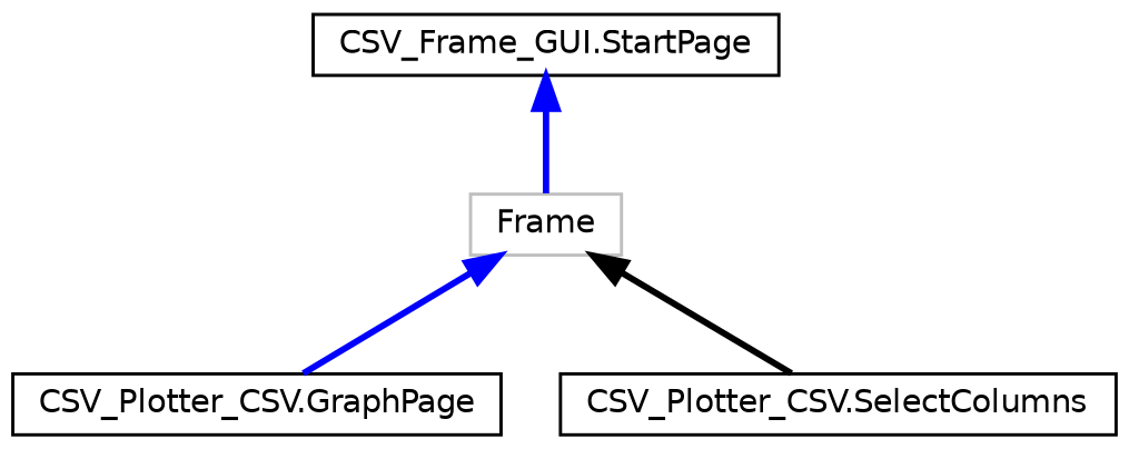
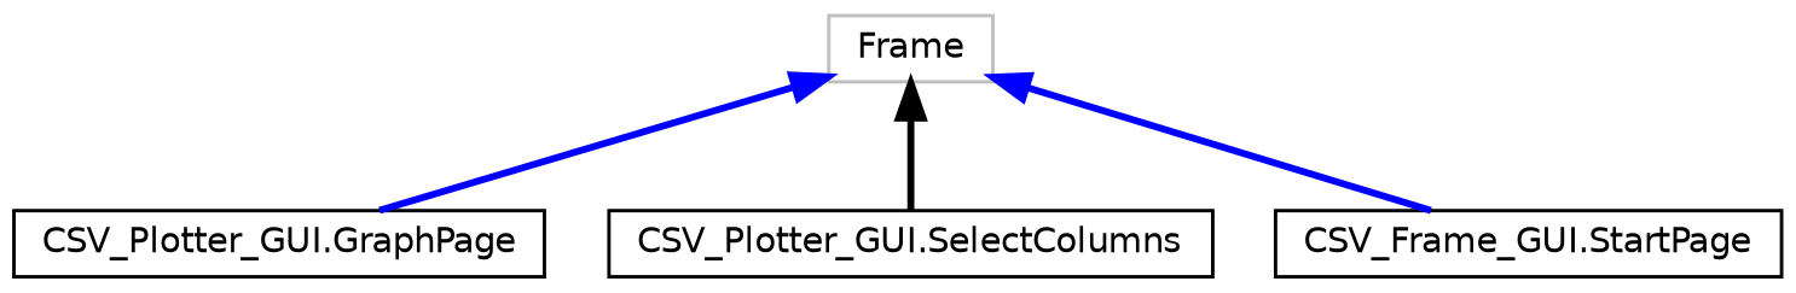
  digraph {
    rankdir=TB
    node [color=black fillcolor=white fontname=Helvetica fontsize=10 shape=record style=filled]
    edge [color=blue dir=back fontname=Helvetica fontsize=10 labelfontname=Helvetica labelfontsize=10 style=bold]
    n1 [color=grey75 height=0.2 label=Frame width=0.4]
-   n2 [height=0.2 label="CSV_Plotter_CSV.GraphPage" width=0.4]
-   n3 [height=0.2 label="CSV_Plotter_CSV.SelectColumns" width=0.4]
+   n2 [height=0.2 label="CSV_Plotter_GUI.GraphPage" width=0.4]
+   n3 [height=0.2 label="CSV_Plotter_GUI.SelectColumns" width=0.4]
    n4 [height=0.2 label="CSV_Frame_GUI.StartPage" width=0.4]
    n1 -> n2
    n1 -> n3 [color=black]
-   n4 -> n1
+   n1 -> n4
  }
